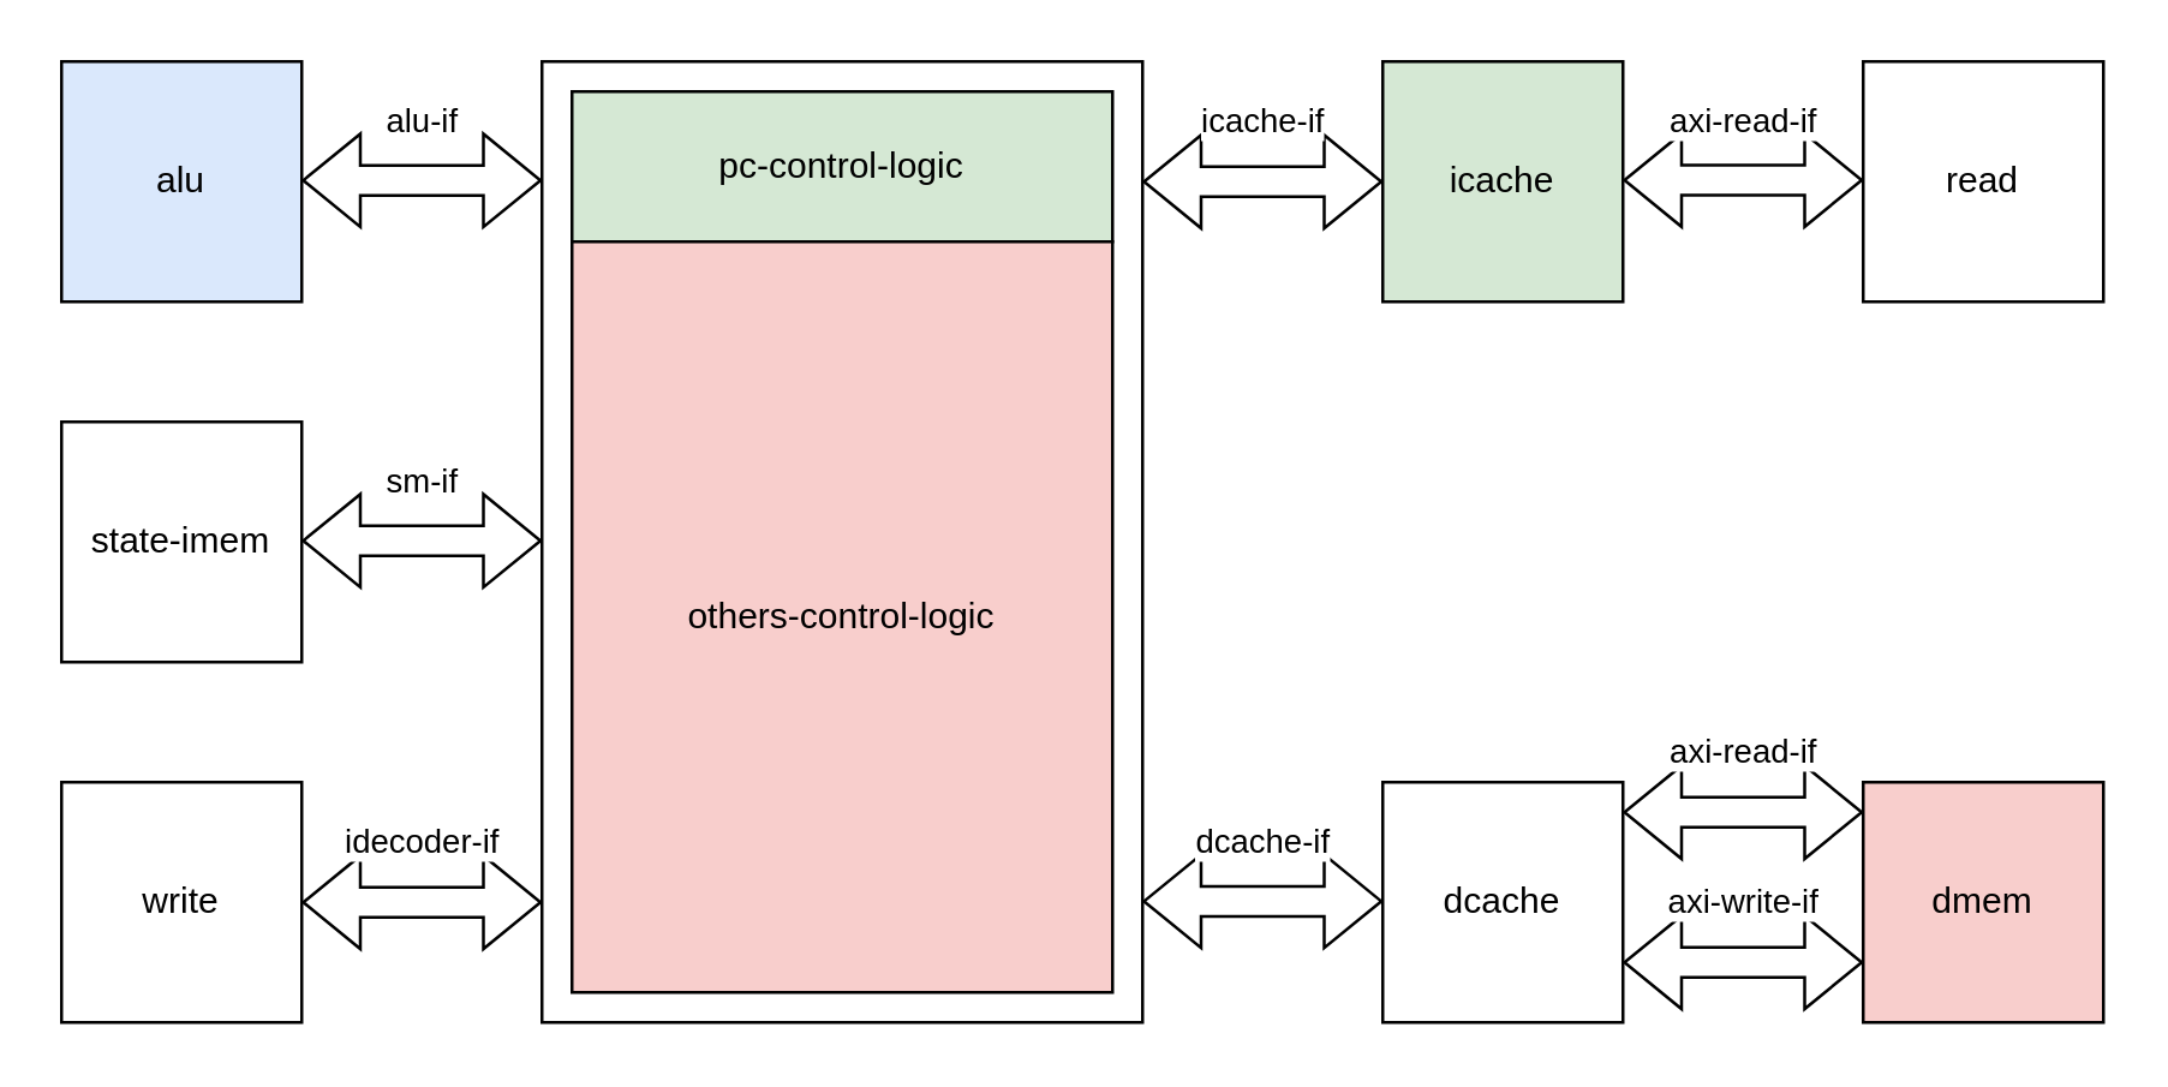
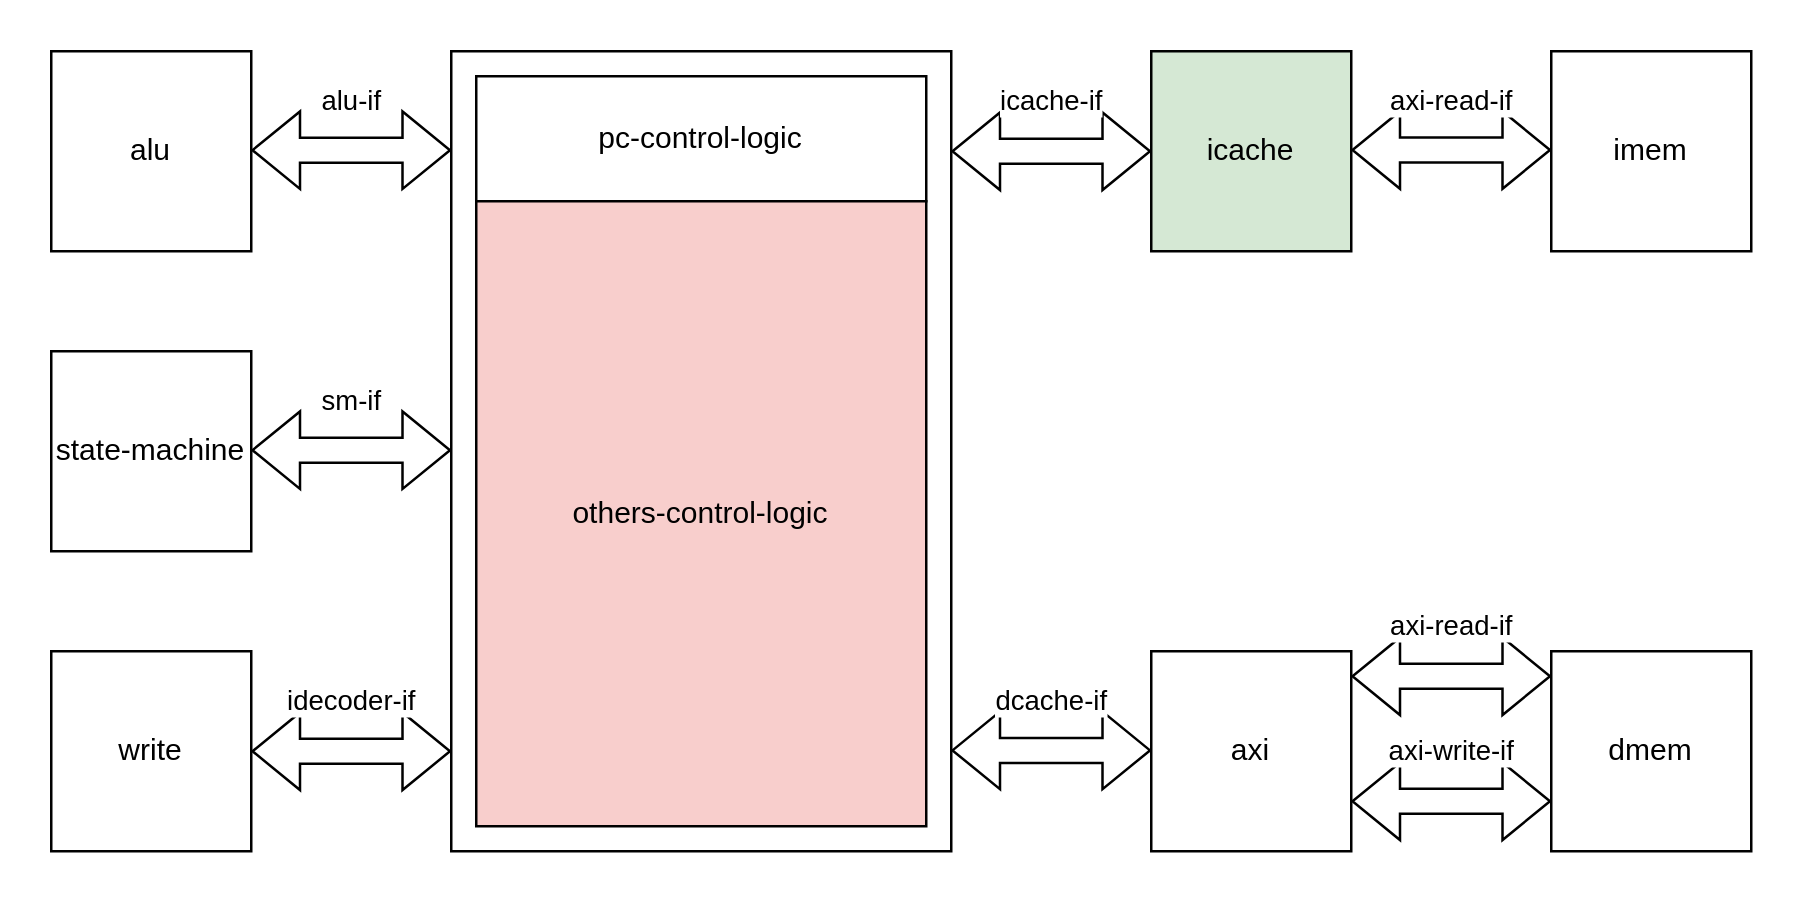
  <mxCell id="0" />
  <mxCell id="1" parent="0" />
  <mxCell id="2" value="" style="rounded=0;whiteSpace=wrap;html=1;fillColor=none;strokeWidth=1;" parent="1" vertex="1"><mxGeometry x="180" y="20" width="200" height="320" as="geometry" /></mxCell>
  <mxCell id="3" value="icache-if" style="shape=flexArrow;endArrow=classic;startArrow=classic;html=1;rounded=0;entryX=0;entryY=0.5;entryDx=0;entryDy=0;" parent="1" edge="1"><mxGeometry y="20" width="100" height="100" relative="1" as="geometry"><mxPoint x="380" y="60" as="sourcePoint" /><mxPoint x="460" y="60" as="targetPoint" /><mxPoint as="offset" /></mxGeometry></mxCell>
- <mxCell id="4" value="alu" style="rounded=0;whiteSpace=wrap;html=1;fillColor=#dae8fc;" parent="1" vertex="1"><mxGeometry x="20" y="20" width="80" height="80" as="geometry" /></mxCell>
+ <mxCell id="4" value="alu" style="rounded=0;whiteSpace=wrap;html=1;" parent="1" vertex="1"><mxGeometry x="20" y="20" width="80" height="80" as="geometry" /></mxCell>
  <mxCell id="5" value="alu-if" style="shape=flexArrow;endArrow=classic;startArrow=classic;html=1;rounded=0;" parent="1" edge="1"><mxGeometry y="20" width="100" height="100" relative="1" as="geometry"><mxPoint x="100" y="59.58" as="sourcePoint" /><mxPoint x="180" y="59.58" as="targetPoint" /><mxPoint as="offset" /></mxGeometry></mxCell>
- <mxCell id="6" value="pc-control-logic" style="rounded=0;whiteSpace=wrap;html=1;fillColor=#d5e8d4;" parent="1" vertex="1"><mxGeometry x="190" y="30" width="180" height="50" as="geometry" /></mxCell>
+ <mxCell id="6" value="pc-control-logic" style="rounded=0;whiteSpace=wrap;html=1;" parent="1" vertex="1"><mxGeometry x="190" y="30" width="180" height="50" as="geometry" /></mxCell>
  <mxCell id="7" value="write" style="rounded=0;whiteSpace=wrap;html=1;" parent="1" vertex="1"><mxGeometry x="20" y="260" width="80" height="80" as="geometry" /></mxCell>
  <mxCell id="8" value="idecoder-if" style="shape=flexArrow;endArrow=classic;startArrow=classic;html=1;rounded=0;" parent="1" edge="1"><mxGeometry y="-20" width="100" height="100" relative="1" as="geometry"><mxPoint x="180" y="300" as="sourcePoint" /><mxPoint x="100" y="300" as="targetPoint" /><mxPoint as="offset" /></mxGeometry></mxCell>
  <mxCell id="9" value="dcache-if" style="shape=flexArrow;endArrow=classic;startArrow=classic;html=1;rounded=0;entryX=0;entryY=0.5;entryDx=0;entryDy=0;" parent="1" edge="1"><mxGeometry y="20" width="100" height="100" relative="1" as="geometry"><mxPoint x="380" y="299.66" as="sourcePoint" /><mxPoint x="460" y="299.66" as="targetPoint" /><mxPoint as="offset" /></mxGeometry></mxCell>
- <mxCell id="10" value="state-imem" style="rounded=0;whiteSpace=wrap;html=1;" parent="1" vertex="1"><mxGeometry x="20" y="140" width="80" height="80" as="geometry" /></mxCell>
+ <mxCell id="10" value="state-machine" style="rounded=0;whiteSpace=wrap;html=1;" parent="1" vertex="1"><mxGeometry x="20" y="140" width="80" height="80" as="geometry" /></mxCell>
  <mxCell id="11" value="sm-if" style="shape=flexArrow;endArrow=classic;startArrow=classic;html=1;rounded=0;" parent="1" edge="1"><mxGeometry y="20" width="100" height="100" relative="1" as="geometry"><mxPoint x="100" y="179.58" as="sourcePoint" /><mxPoint x="180" y="179.58" as="targetPoint" /><mxPoint as="offset" /></mxGeometry></mxCell>
  <mxCell id="12" value="others-control-logic" style="rounded=0;whiteSpace=wrap;html=1;fillColor=#f8cecc;" parent="1" vertex="1"><mxGeometry x="190" y="80" width="180" height="250" as="geometry" /></mxCell>
  <mxCell id="13" value="icache" style="rounded=0;whiteSpace=wrap;html=1;fillColor=#d5e8d4;" parent="1" vertex="1"><mxGeometry x="460" y="20" width="80" height="80" as="geometry" /></mxCell>
  <mxCell id="14" value="axi-read-if" style="shape=flexArrow;endArrow=classic;startArrow=classic;html=1;rounded=0;entryX=0;entryY=0.5;entryDx=0;entryDy=0;" parent="1" edge="1"><mxGeometry y="20" width="100" height="100" relative="1" as="geometry"><mxPoint x="540" y="59.5" as="sourcePoint" /><mxPoint x="620" y="59.5" as="targetPoint" /><mxPoint as="offset" /></mxGeometry></mxCell>
- <mxCell id="15" value="read" style="rounded=0;whiteSpace=wrap;html=1;" parent="1" vertex="1"><mxGeometry x="620" y="20" width="80" height="80" as="geometry" /></mxCell>
- <mxCell id="16" value="dcache" style="rounded=0;whiteSpace=wrap;html=1;" parent="1" vertex="1"><mxGeometry x="460" y="260" width="80" height="80" as="geometry" /></mxCell>
+ <mxCell id="15" value="imem" style="rounded=0;whiteSpace=wrap;html=1;" parent="1" vertex="1"><mxGeometry x="620" y="20" width="80" height="80" as="geometry" /></mxCell>
+ <mxCell id="16" value="axi" style="rounded=0;whiteSpace=wrap;html=1;" parent="1" vertex="1"><mxGeometry x="460" y="260" width="80" height="80" as="geometry" /></mxCell>
  <mxCell id="17" value="axi-read-if" style="shape=flexArrow;endArrow=classic;startArrow=classic;html=1;rounded=0;entryX=0;entryY=0.5;entryDx=0;entryDy=0;" parent="1" edge="1"><mxGeometry y="20" width="100" height="100" relative="1" as="geometry"><mxPoint x="540" y="270" as="sourcePoint" /><mxPoint x="620" y="270" as="targetPoint" /><mxPoint as="offset" /></mxGeometry></mxCell>
- <mxCell id="18" value="dmem" style="rounded=0;whiteSpace=wrap;html=1;fillColor=#f8cecc;" parent="1" vertex="1"><mxGeometry x="620" y="260" width="80" height="80" as="geometry" /></mxCell>
+ <mxCell id="18" value="dmem" style="rounded=0;whiteSpace=wrap;html=1;" parent="1" vertex="1"><mxGeometry x="620" y="260" width="80" height="80" as="geometry" /></mxCell>
  <mxCell id="19" value="axi-write-if" style="shape=flexArrow;endArrow=classic;startArrow=classic;html=1;rounded=0;entryX=0;entryY=0.5;entryDx=0;entryDy=0;" parent="1" edge="1"><mxGeometry y="20" width="100" height="100" relative="1" as="geometry"><mxPoint x="540" y="320" as="sourcePoint" /><mxPoint x="620" y="320" as="targetPoint" /><mxPoint as="offset" /></mxGeometry></mxCell>
